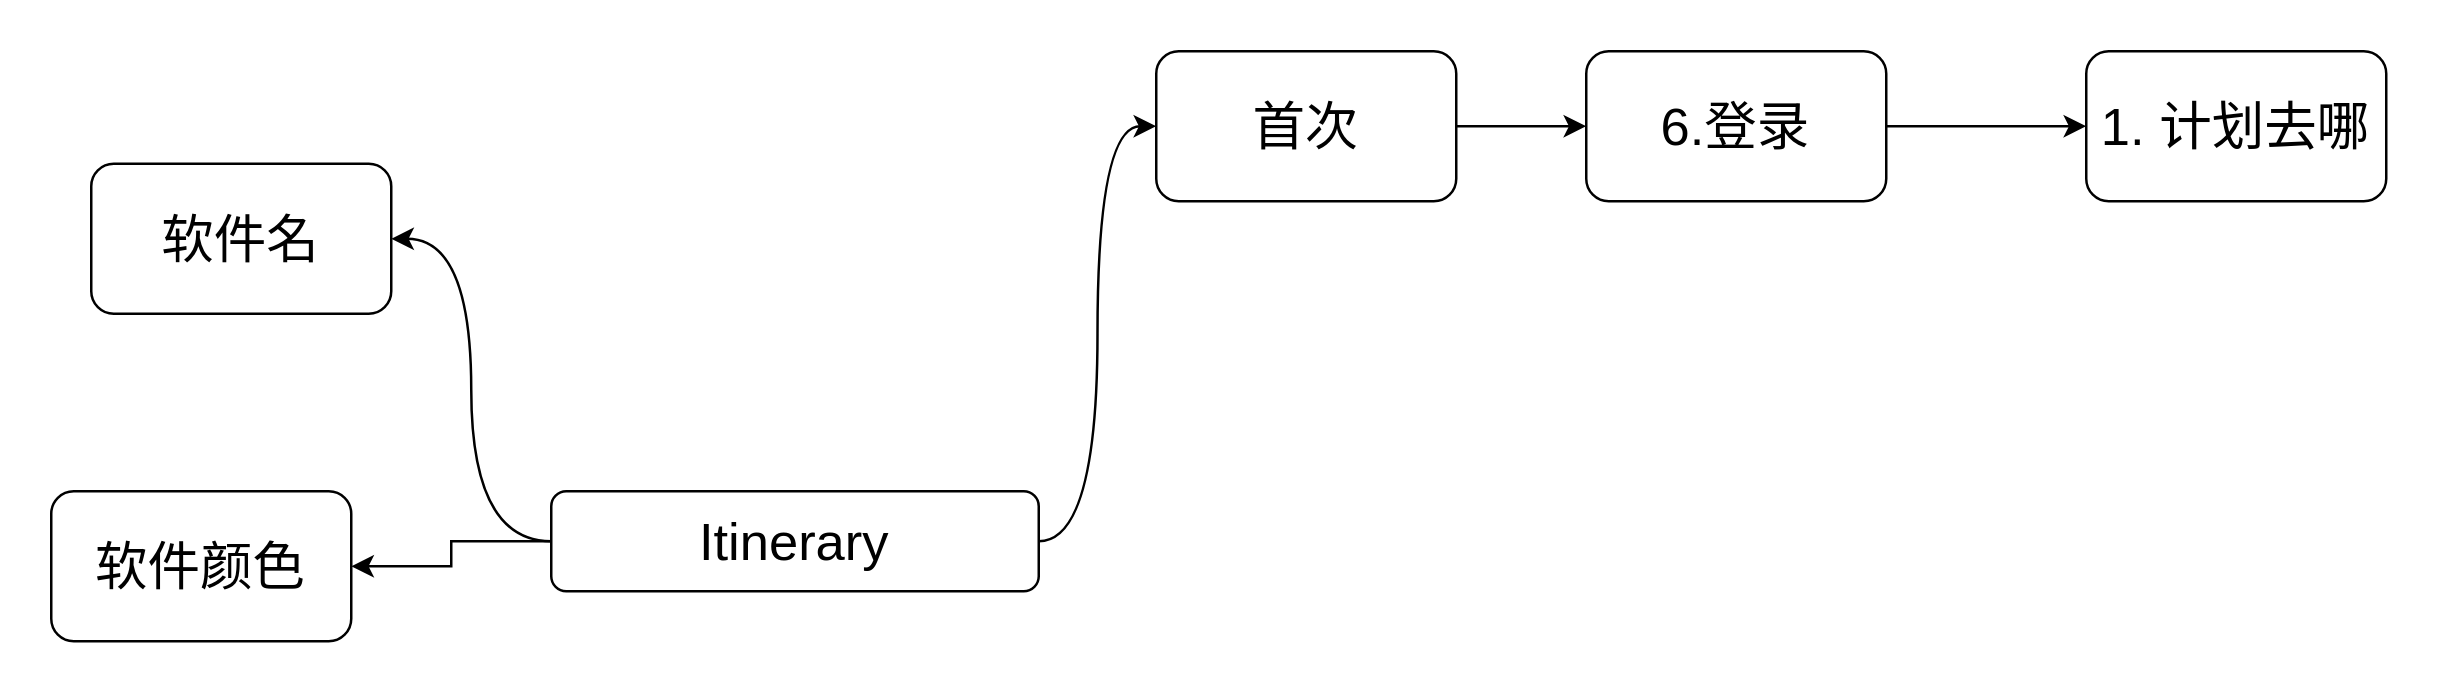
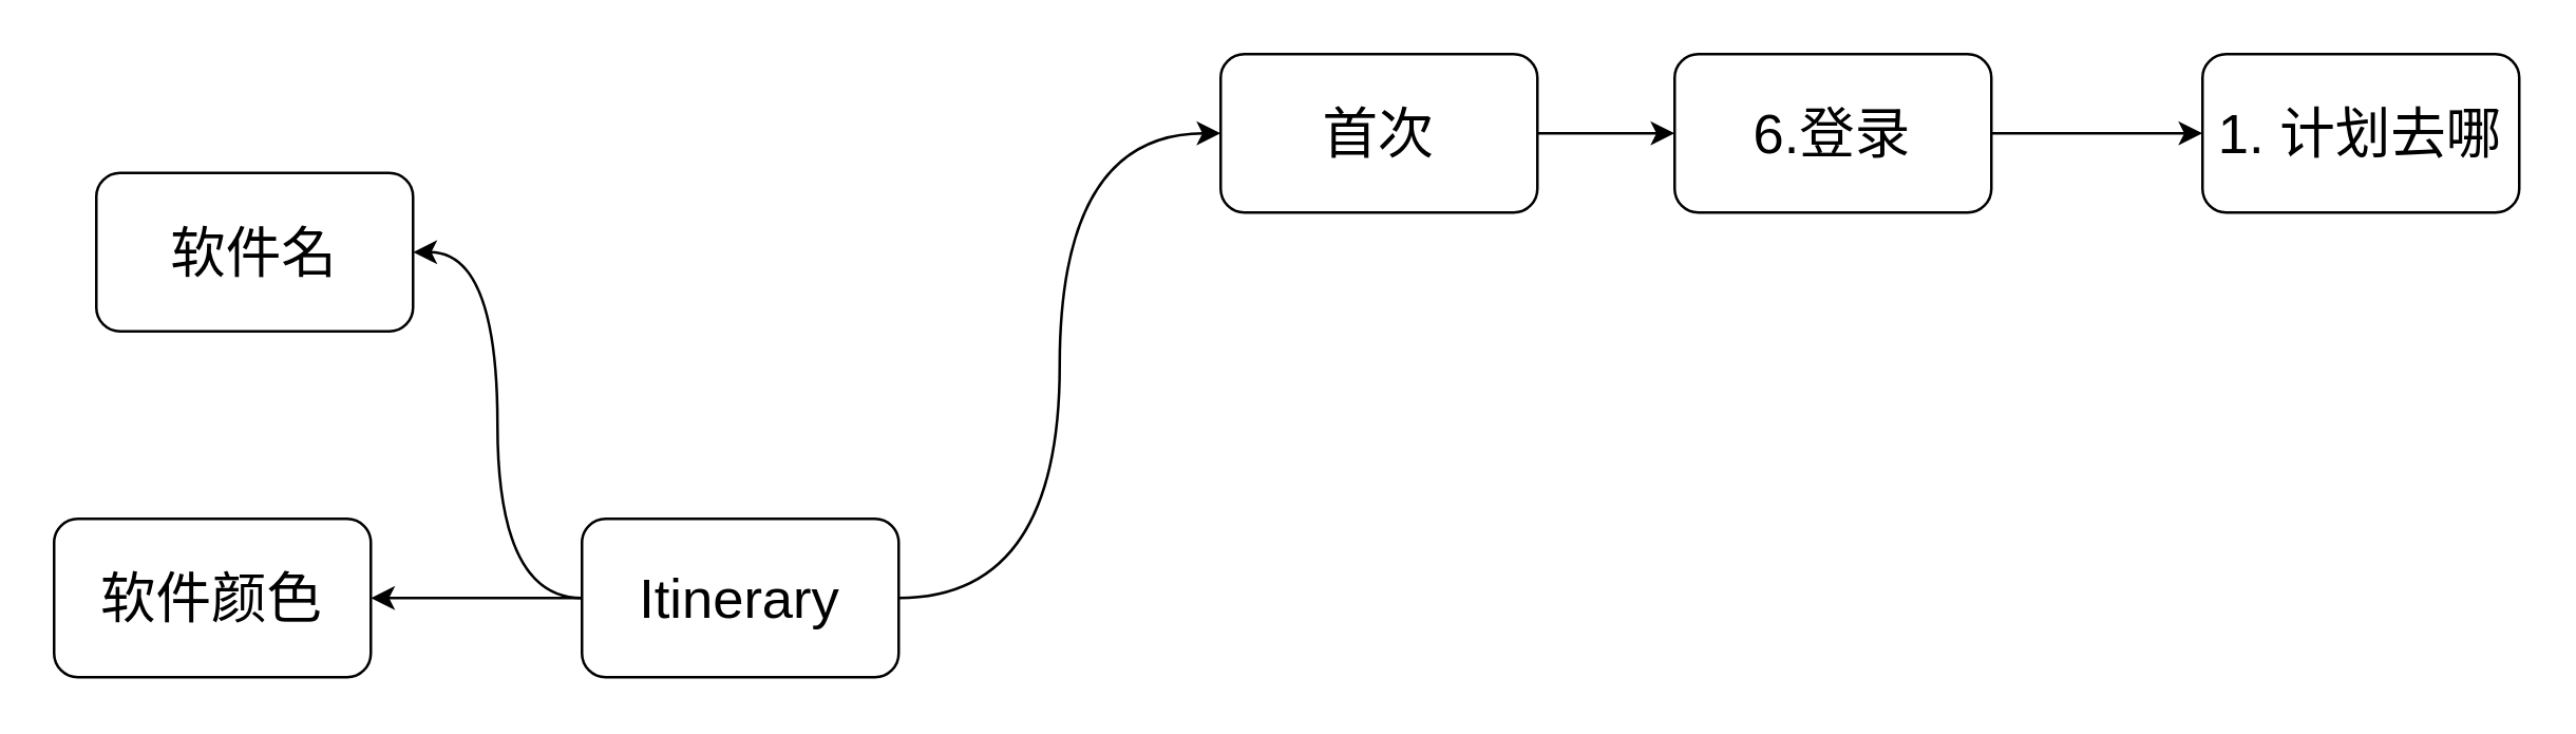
  <mxCell id="0" />
  <mxCell id="1" parent="0" />
  <mxCell id="2" value="" style="edgeStyle=orthogonalEdgeStyle;rounded=0;orthogonalLoop=1;jettySize=auto;html=1;curved=1;entryX=0;entryY=0.5;entryDx=0;entryDy=0;" edge="1" parent="1" source="5" target="7"><mxGeometry relative="1" as="geometry" /></mxCell>
  <mxCell id="3" value="" style="edgeStyle=orthogonalEdgeStyle;rounded=0;orthogonalLoop=1;jettySize=auto;html=1;entryX=1;entryY=0.5;entryDx=0;entryDy=0;curved=1;" edge="1" parent="1" source="5" target="11"><mxGeometry relative="1" as="geometry" /></mxCell>
  <mxCell id="4" value="" style="edgeStyle=orthogonalEdgeStyle;rounded=0;orthogonalLoop=1;jettySize=auto;html=1;" edge="1" parent="1" source="5" target="12"><mxGeometry relative="1" as="geometry" /></mxCell>
- <mxCell id="5" value="Itinerary" style="rounded=1;whiteSpace=wrap;html=1;fontSize=21;" vertex="1" parent="1"><mxGeometry x="220" y="196" width="195" height="40" as="geometry" /></mxCell>
+ <mxCell id="5" value="Itinerary" style="rounded=1;whiteSpace=wrap;html=1;fontSize=21;" vertex="1" parent="1"><mxGeometry x="220" y="196" width="120" height="60" as="geometry" /></mxCell>
  <mxCell id="6" value="" style="edgeStyle=orthogonalEdgeStyle;rounded=0;orthogonalLoop=1;jettySize=auto;html=1;" edge="1" parent="1" source="7" target="9"><mxGeometry relative="1" as="geometry" /></mxCell>
  <mxCell id="7" value="首次" style="whiteSpace=wrap;html=1;fontSize=21;rounded=1;" vertex="1" parent="1"><mxGeometry x="462" y="20" width="120" height="60" as="geometry" /></mxCell>
  <mxCell id="8" value="" style="edgeStyle=orthogonalEdgeStyle;rounded=0;orthogonalLoop=1;jettySize=auto;html=1;" edge="1" parent="1" source="9" target="10"><mxGeometry relative="1" as="geometry" /></mxCell>
  <mxCell id="9" value="6.登录" style="whiteSpace=wrap;html=1;fontSize=21;rounded=1;" vertex="1" parent="1"><mxGeometry x="634" y="20" width="120" height="60" as="geometry" /></mxCell>
  <mxCell id="10" value="1. 计划去哪" style="whiteSpace=wrap;html=1;fontSize=21;rounded=1;" vertex="1" parent="1"><mxGeometry x="834" y="20" width="120" height="60" as="geometry" /></mxCell>
  <mxCell id="11" value="软件名" style="whiteSpace=wrap;html=1;fontSize=21;rounded=1;" vertex="1" parent="1"><mxGeometry x="36" y="65" width="120" height="60" as="geometry" /></mxCell>
  <mxCell id="12" value="软件颜色" style="whiteSpace=wrap;html=1;fontSize=21;rounded=1;" vertex="1" parent="1"><mxGeometry x="20" y="196" width="120" height="60" as="geometry" /></mxCell>
